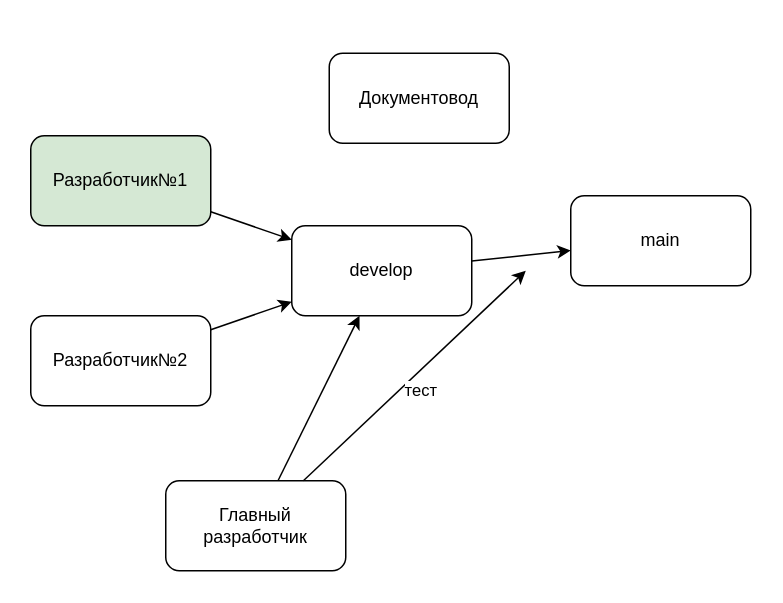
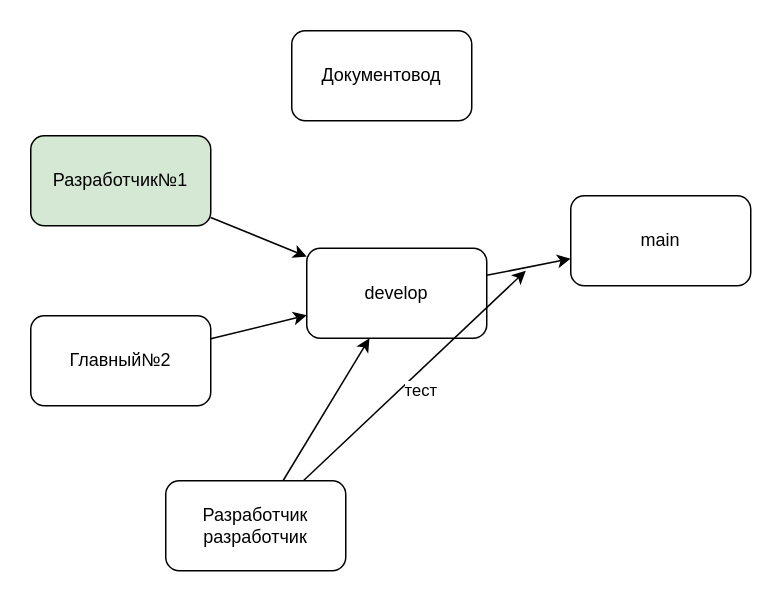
  <mxCell id="0" />
  <mxCell id="1" parent="0" />
  <mxCell id="2" value="Разработчик№1" style="rounded=1;whiteSpace=wrap;html=1;fillColor=#d5e8d4;" vertex="1" parent="1"><mxGeometry x="20" y="90" width="120" height="60" as="geometry" /></mxCell>
- <mxCell id="3" value="Разработчик№2" style="rounded=1;whiteSpace=wrap;html=1;" vertex="1" parent="1"><mxGeometry x="20" y="210" width="120" height="60" as="geometry" /></mxCell>
- <mxCell id="4" value="develop" style="rounded=1;whiteSpace=wrap;html=1;" vertex="1" parent="1"><mxGeometry x="194" y="150" width="120" height="60" as="geometry" /></mxCell>
- <mxCell id="5" value="Главный разработчик" style="rounded=1;whiteSpace=wrap;html=1;" vertex="1" parent="1"><mxGeometry x="110" y="320" width="120" height="60" as="geometry" /></mxCell>
- <mxCell id="6" value="Документовод" style="rounded=1;whiteSpace=wrap;html=1;" vertex="1" parent="1"><mxGeometry x="219" y="35" width="120" height="60" as="geometry" /></mxCell>
+ <mxCell id="3" value="Главный№2" style="rounded=1;whiteSpace=wrap;html=1;" vertex="1" parent="1"><mxGeometry x="20" y="210" width="120" height="60" as="geometry" /></mxCell>
+ <mxCell id="4" value="develop" style="rounded=1;whiteSpace=wrap;html=1;" vertex="1" parent="1"><mxGeometry x="204" y="165" width="120" height="60" as="geometry" /></mxCell>
+ <mxCell id="5" value="Разработчик разработчик" style="rounded=1;whiteSpace=wrap;html=1;" vertex="1" parent="1"><mxGeometry x="110" y="320" width="120" height="60" as="geometry" /></mxCell>
+ <mxCell id="6" value="Документовод" style="rounded=1;whiteSpace=wrap;html=1;" vertex="1" parent="1"><mxGeometry x="194" y="20" width="120" height="60" as="geometry" /></mxCell>
  <mxCell id="7" value="main" style="rounded=1;whiteSpace=wrap;html=1;" vertex="1" parent="1"><mxGeometry x="380" y="130" width="120" height="60" as="geometry" /></mxCell>
  <mxCell id="8" value="" style="endArrow=classic;html=1;rounded=0;" edge="1" parent="1" source="2" target="4"><mxGeometry width="50" height="50" relative="1" as="geometry"><mxPoint x="290" y="380" as="sourcePoint" /><mxPoint x="340" y="330" as="targetPoint" /></mxGeometry></mxCell>
  <mxCell id="9" value="" style="endArrow=classic;html=1;rounded=0;" edge="1" parent="1" source="3" target="4"><mxGeometry width="50" height="50" relative="1" as="geometry"><mxPoint x="290" y="380" as="sourcePoint" /><mxPoint x="340" y="330" as="targetPoint" /></mxGeometry></mxCell>
  <mxCell id="10" value="" style="endArrow=classic;html=1;rounded=0;" edge="1" parent="1" source="5" target="4"><mxGeometry width="50" height="50" relative="1" as="geometry"><mxPoint x="290" y="380" as="sourcePoint" /><mxPoint x="340" y="330" as="targetPoint" /></mxGeometry></mxCell>
  <mxCell id="11" value="" style="endArrow=classic;html=1;rounded=0;" edge="1" parent="1" source="4" target="7"><mxGeometry width="50" height="50" relative="1" as="geometry"><mxPoint x="290" y="380" as="sourcePoint" /><mxPoint x="340" y="330" as="targetPoint" /></mxGeometry></mxCell>
  <mxCell id="12" value="тест" style="endArrow=classic;html=1;rounded=0;" edge="1" parent="1" source="5"><mxGeometry x="-0.038" y="-10" width="50" height="50" relative="1" as="geometry"><mxPoint x="290" y="380" as="sourcePoint" /><mxPoint x="350" y="180" as="targetPoint" /><mxPoint as="offset" /></mxGeometry></mxCell>
